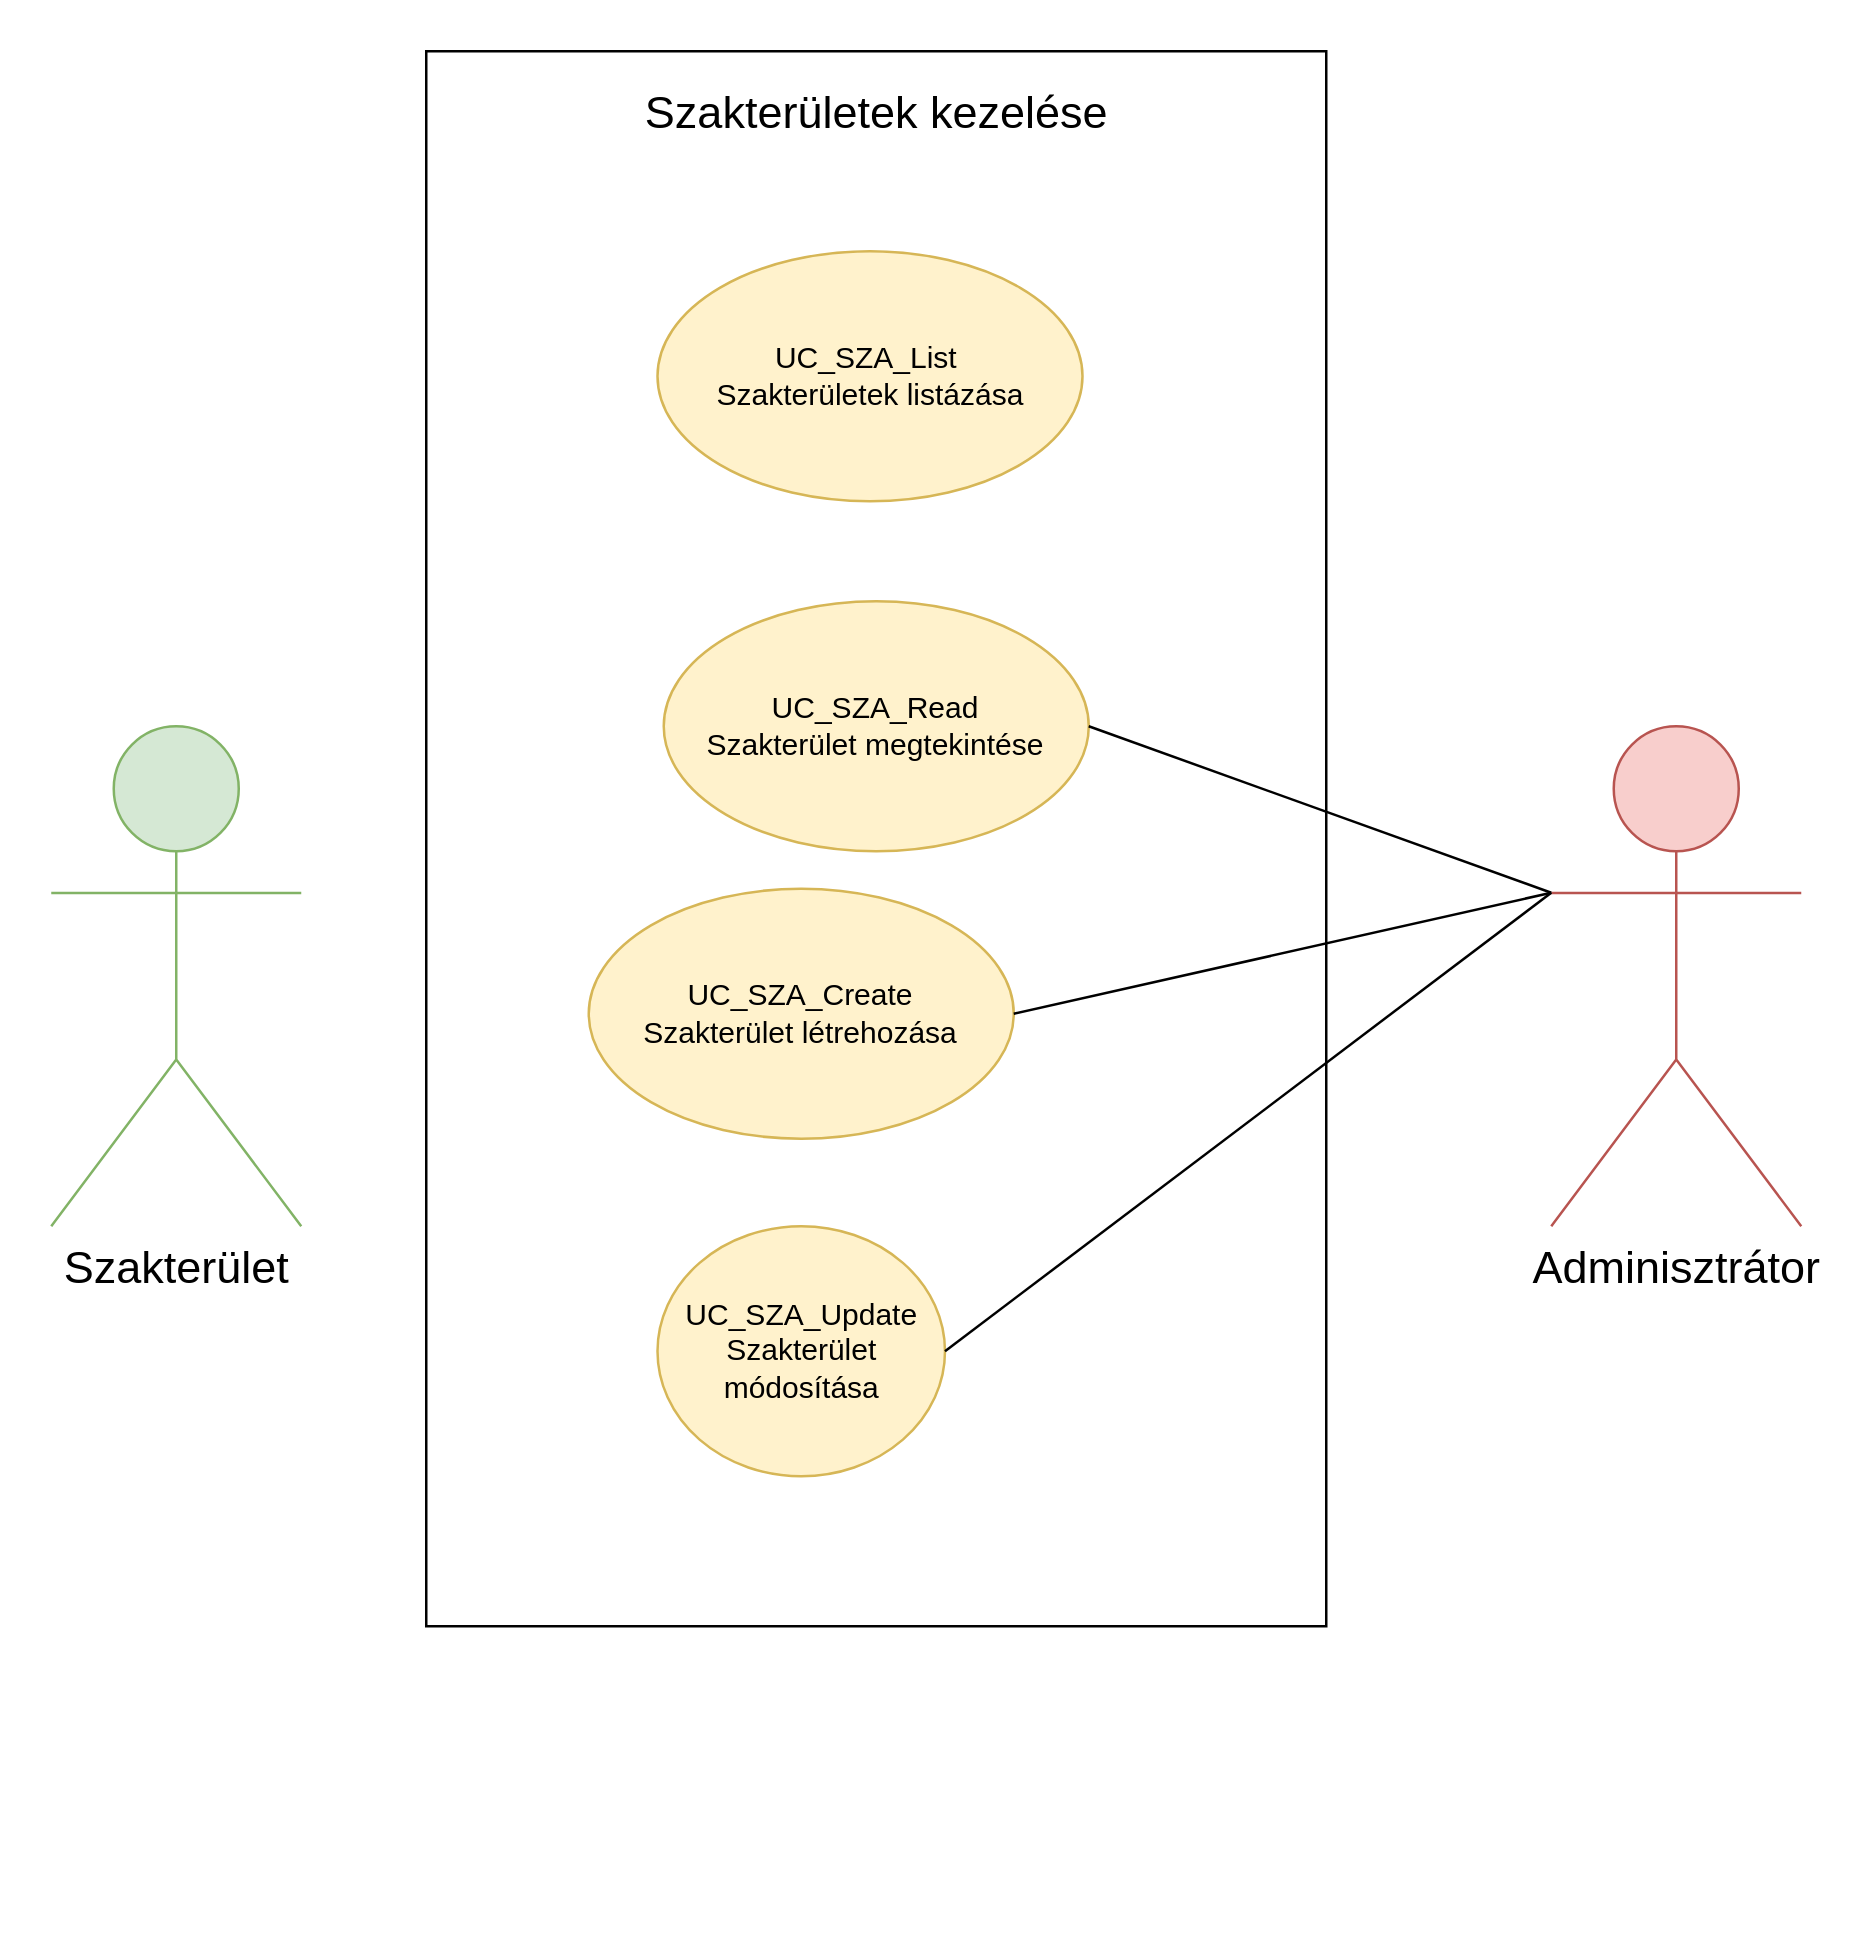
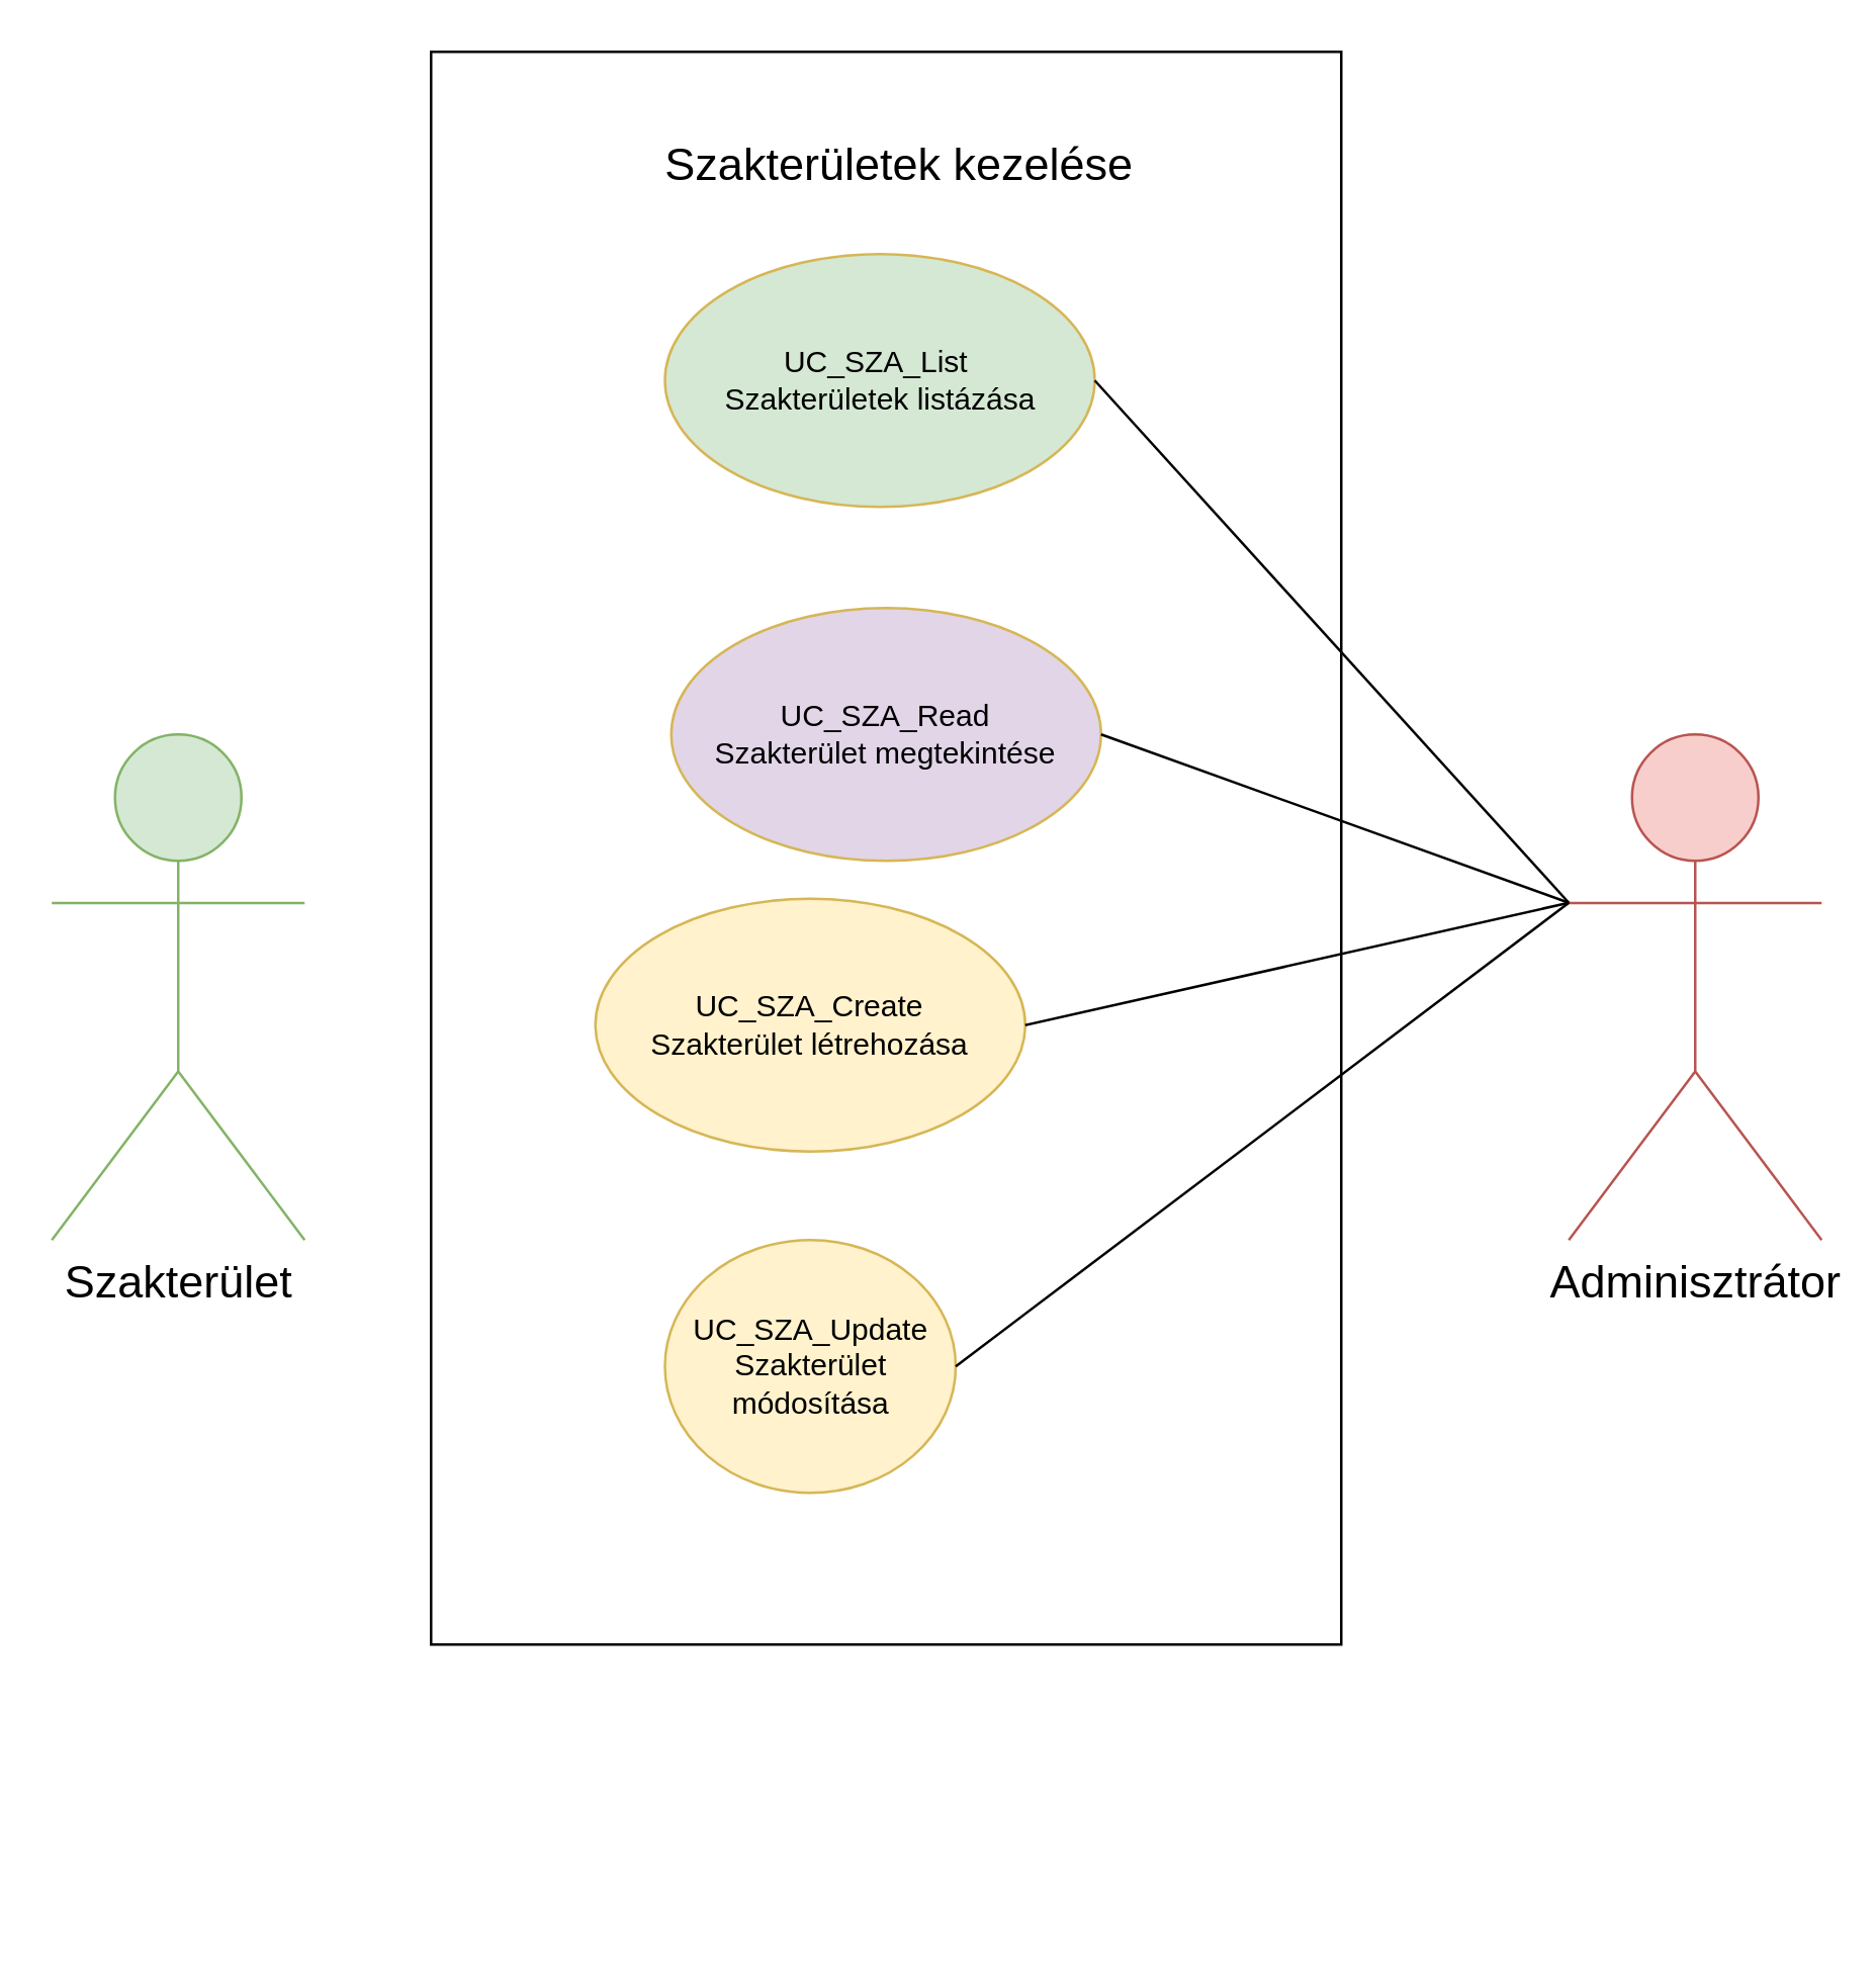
  <mxCell id="0" />
  <mxCell id="1" parent="0" />
  <mxCell id="2" value="" style="group" parent="1" vertex="1" connectable="0"><mxGeometry x="170" y="20" width="360" height="740" as="geometry" /></mxCell>
  <mxCell id="3" value="" style="rounded=0;whiteSpace=wrap;html=1;" parent="2" vertex="1"><mxGeometry width="360" height="630" as="geometry" /></mxCell>
- <mxCell id="4" value="Szakterületek kezelése" style="text;html=1;align=center;verticalAlign=middle;whiteSpace=wrap;rounded=0;fontSize=18;" parent="2" vertex="1"><mxGeometry x="83.75" y="10" width="192.5" height="30" as="geometry" /></mxCell>
- <mxCell id="5" value="UC_SZA_List&amp;nbsp;&lt;br&gt;Szakterületek listázása" style="ellipse;whiteSpace=wrap;html=1;fillColor=#fff2cc;strokeColor=#d6b656;" parent="2" vertex="1"><mxGeometry x="92.5" y="80" width="170" height="100" as="geometry" /></mxCell>
+ <mxCell id="4" value="Szakterületek kezelése" style="text;html=1;align=center;verticalAlign=middle;whiteSpace=wrap;rounded=0;fontSize=18;" parent="2" vertex="1"><mxGeometry x="88.75" y="30" width="192.5" height="30" as="geometry" /></mxCell>
+ <mxCell id="5" value="UC_SZA_List&amp;nbsp;&lt;br&gt;Szakterületek listázása" style="ellipse;whiteSpace=wrap;html=1;fillColor=#d5e8d4;strokeColor=#d6b656;" parent="2" vertex="1"><mxGeometry x="92.5" y="80" width="170" height="100" as="geometry" /></mxCell>
  <mxCell id="6" value="UC_SZA_Create&lt;br&gt;Szakterület létrehozása" style="ellipse;whiteSpace=wrap;html=1;fillColor=#fff2cc;strokeColor=#d6b656;" parent="2" vertex="1"><mxGeometry x="65" y="335" width="170" height="100" as="geometry" /></mxCell>
- <mxCell id="7" value="UC_SZA_Read&lt;br&gt;Szakterület megtekintése" style="ellipse;whiteSpace=wrap;html=1;fillColor=#fff2cc;strokeColor=#d6b656;" parent="2" vertex="1"><mxGeometry x="95" y="220" width="170" height="100" as="geometry" /></mxCell>
+ <mxCell id="7" value="UC_SZA_Read&lt;br&gt;Szakterület megtekintése" style="ellipse;whiteSpace=wrap;html=1;fillColor=#e1d5e7;strokeColor=#d6b656;" parent="2" vertex="1"><mxGeometry x="95" y="220" width="170" height="100" as="geometry" /></mxCell>
  <mxCell id="8" value="UC_SZA_Update&lt;br&gt;Szakterület módosítása" style="ellipse;whiteSpace=wrap;html=1;fillColor=#fff2cc;strokeColor=#d6b656;" parent="2" vertex="1"><mxGeometry x="92.5" y="470" width="115" height="100" as="geometry" /></mxCell>
  <mxCell id="9" value="&lt;font style=&quot;font-size: 18px;&quot;&gt;Szakterület&lt;/font&gt;" style="shape=umlActor;verticalLabelPosition=bottom;verticalAlign=top;html=1;outlineConnect=0;fillColor=#d5e8d4;strokeColor=#82b366;" parent="1" vertex="1"><mxGeometry x="20" y="290" width="100" height="200" as="geometry" /></mxCell>
  <mxCell id="10" value="&lt;font style=&quot;font-size: 18px;&quot;&gt;Adminisztrátor&lt;/font&gt;" style="shape=umlActor;verticalLabelPosition=bottom;verticalAlign=top;html=1;outlineConnect=0;fillColor=#f8cecc;strokeColor=#b85450;" parent="1" vertex="1"><mxGeometry x="620" y="290" width="100" height="200" as="geometry" /></mxCell>
  <mxCell id="11" value="" style="endArrow=none;html=1;rounded=0;entryX=0;entryY=0.333;entryDx=0;entryDy=0;entryPerimeter=0;exitX=1;exitY=0.5;exitDx=0;exitDy=0;" parent="1" source="7" target="10" edge="1"><mxGeometry width="50" height="50" relative="1" as="geometry"><mxPoint x="490" y="220" as="sourcePoint" /><mxPoint x="620" y="320" as="targetPoint" /></mxGeometry></mxCell>
+ <mxCell id="12" value="" style="endArrow=none;html=1;rounded=0;entryX=0;entryY=0.333;entryDx=0;entryDy=0;entryPerimeter=0;exitX=1;exitY=0.5;exitDx=0;exitDy=0;" parent="1" source="5" target="10" edge="1"><mxGeometry width="50" height="50" relative="1" as="geometry"><mxPoint x="490" y="170" as="sourcePoint" /><mxPoint x="620" y="360" as="targetPoint" /></mxGeometry></mxCell>
  <mxCell id="13" value="" style="endArrow=none;html=1;rounded=0;entryX=0;entryY=0.333;entryDx=0;entryDy=0;entryPerimeter=0;exitX=1;exitY=0.5;exitDx=0;exitDy=0;" parent="1" source="6" target="10" edge="1"><mxGeometry width="50" height="50" relative="1" as="geometry"><mxPoint x="480" y="280" as="sourcePoint" /><mxPoint x="610" y="390" as="targetPoint" /></mxGeometry></mxCell>
  <mxCell id="14" value="" style="endArrow=none;html=1;rounded=0;entryX=0;entryY=0.333;entryDx=0;entryDy=0;entryPerimeter=0;exitX=1;exitY=0.5;exitDx=0;exitDy=0;" parent="1" source="8" target="10" edge="1"><mxGeometry width="50" height="50" relative="1" as="geometry"><mxPoint x="480" y="330" as="sourcePoint" /><mxPoint x="610" y="430" as="targetPoint" /></mxGeometry></mxCell>
